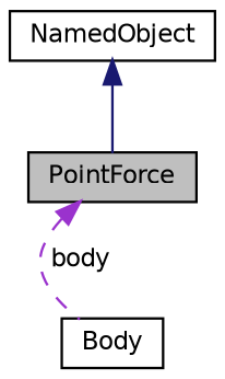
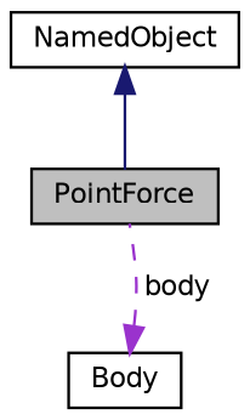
  digraph {
    node [color=black fillcolor=white fontname=Helvetica fontsize=10 shape=record style=filled]
    edge [dir=back fontname=Helvetica fontsize=10 labelfontname=Helvetica labelfontsize=10]
    n1 [fillcolor=grey75 fontcolor=black height=0.2 label=PointForce width=0.4]
    n2 [height=0.2 label=Body width=0.4]
    n3 [height=0.2 label=NamedObject width=0.4]
-   n1 -> n2 [color=darkorchid3 label=" body" style=dashed]
+   n2 -> n1 [color=darkorchid3 label=" body" style=dashed]
    n3 -> n1 [color=midnightblue style=solid]
  }
